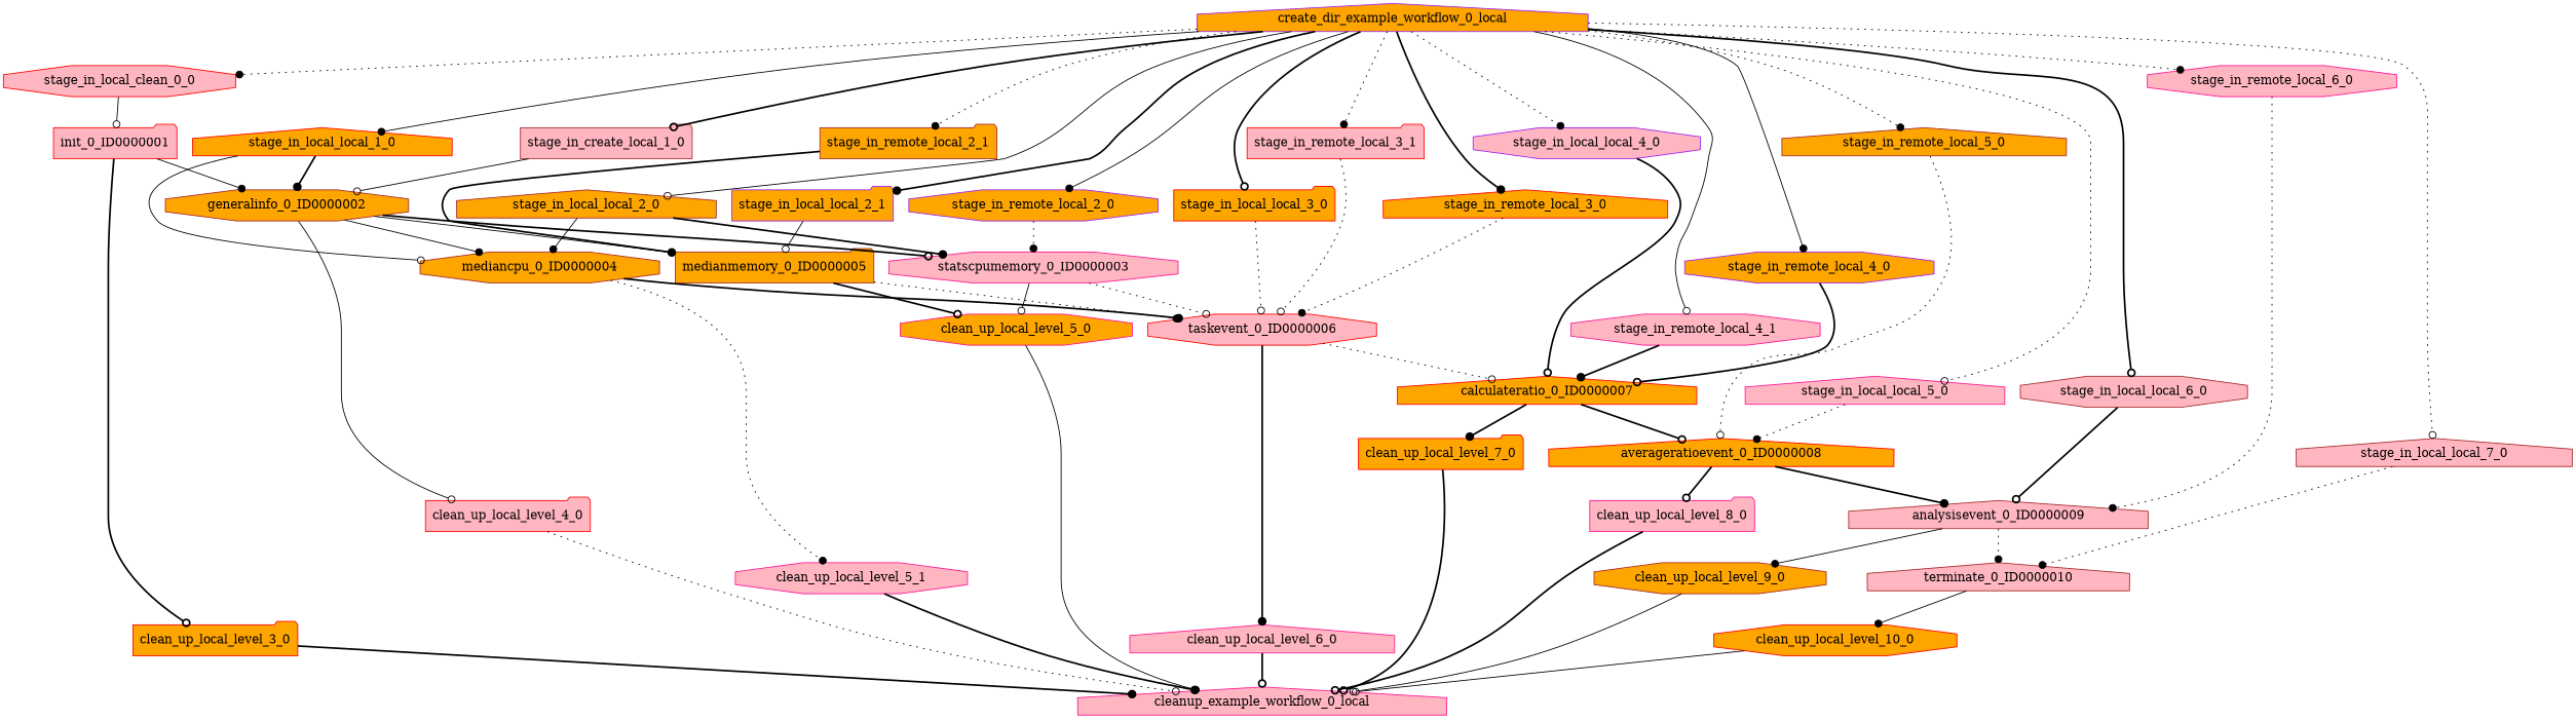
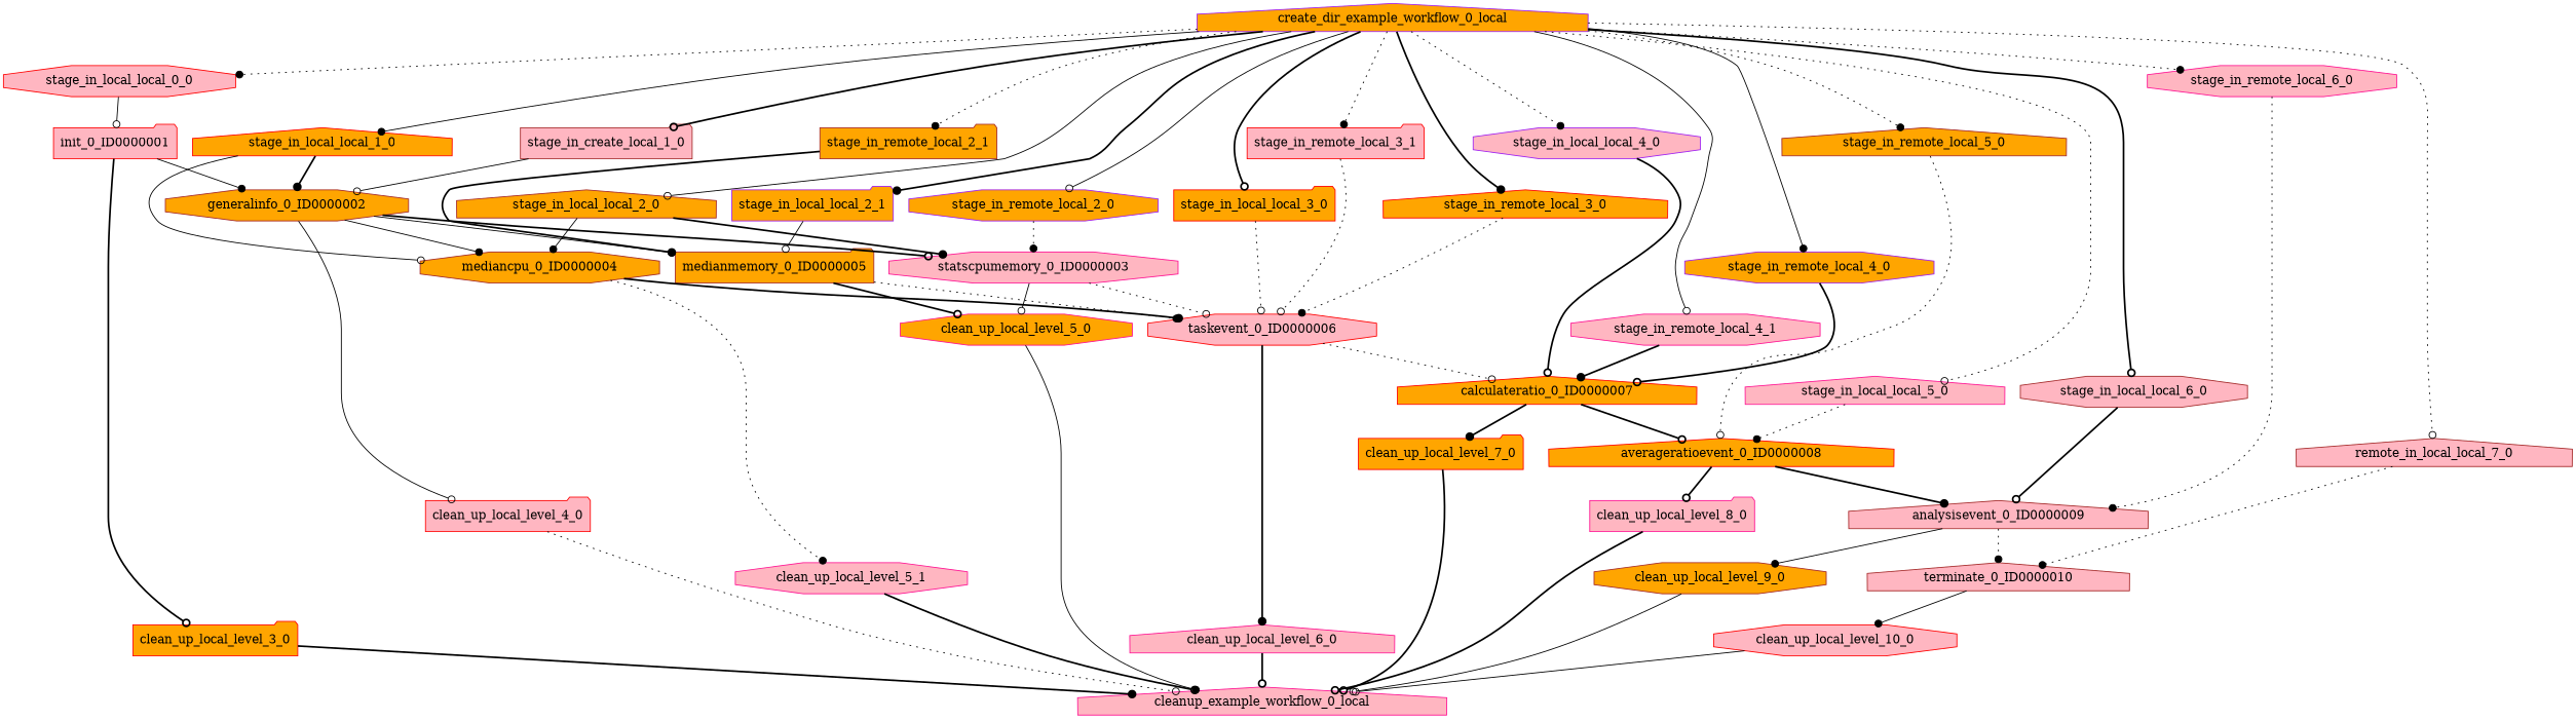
  digraph {
    node [color=red fillcolor=lightpink shape=octagon style=filled]
    edge [arrowhead=odot arrowsize=1.0 style=bold]
    n1 [label=clean_up_local_level_4_0 shape=folder]
    n2 [color=deeppink label=cleanup_example_workflow_0_local shape=house]
-   n3 [fillcolor=orange label=clean_up_local_level_10_0]
+   n3 [label=clean_up_local_level_10_0]
    n4 [color=brown fillcolor=orange label=stage_in_remote_local_5_0 shape=house]
    n5 [fillcolor=orange label=averageratioevent_0_ID0000008 shape=house]
    n6 [color=brown label=analysisevent_0_ID0000009 shape=house]
    n7 [color=deeppink label=clean_up_local_level_8_0 shape=folder]
    n8 [label=taskevent_0_ID0000006]
    n9 [color=deeppink label=clean_up_local_level_6_0 shape=house]
    n10 [fillcolor=orange label=calculateratio_0_ID0000007 shape=house]
    n11 [fillcolor=orange label=clean_up_local_level_7_0 shape=folder]
    n12 [color=purple label=stage_in_local_local_4_0]
    n13 [color=deeppink fillcolor=orange label=clean_up_local_level_5_0]
    n14 [color=deeppink label=clean_up_local_level_5_1]
    n15 [color=purple fillcolor=orange label=create_dir_example_workflow_0_local shape=house]
-   n16 [label=stage_in_local_clean_0_0]
+   n16 [label=stage_in_local_local_0_0]
    n17 [color=brown label=stage_in_local_local_6_0]
    n18 [color=brown fillcolor=orange label=stage_in_remote_local_2_1 shape=folder]
    n19 [color=brown fillcolor=orange label=stage_in_local_local_2_0 shape=house]
    n20 [color=purple fillcolor=orange label=stage_in_local_local_2_1 shape=folder]
    n21 [color=brown label=stage_in_create_local_1_0 shape=folder]
    n22 [fillcolor=orange label=stage_in_local_local_3_0 shape=folder]
    n23 [color=deeppink label=stage_in_local_local_5_0 shape=house]
-   n24 [color=brown label=stage_in_local_local_7_0 shape=house]
+   n24 [color=brown label=remote_in_local_local_7_0 shape=house]
    n25 [fillcolor=orange label=stage_in_local_local_1_0 shape=house]
    n26 [color=deeppink label=stage_in_remote_local_4_1]
    n27 [color=purple fillcolor=orange label=stage_in_remote_local_4_0]
    n28 [color=purple fillcolor=orange label=stage_in_remote_local_2_0]
    n29 [label=stage_in_remote_local_3_1 shape=folder]
    n30 [color=deeppink label=stage_in_remote_local_6_0]
    n31 [fillcolor=orange label=stage_in_remote_local_3_0 shape=house]
    n32 [label=init_0_ID0000001 shape=folder]
    n33 [color=brown fillcolor=orange label=medianmemory_0_ID0000005 shape=folder]
    n34 [color=brown fillcolor=orange label=mediancpu_0_ID0000004]
    n35 [color=deeppink label=statscpumemory_0_ID0000003]
    n36 [color=brown fillcolor=orange label=generalinfo_0_ID0000002]
    n37 [color=brown label=terminate_0_ID0000010 shape=house]
    n38 [fillcolor=orange label=clean_up_local_level_3_0 shape=folder]
    n39 [color=brown fillcolor=orange label=clean_up_local_level_9_0]
    n1 -> n2 [style=dotted]
    n3 -> n2 [style=solid]
    n4 -> n5 [style=dotted]
    n5 -> n6 [arrowhead=dot]
    n5 -> n7
    n6 -> n37 [arrowhead=dot style=dotted]
    n6 -> n39 [arrowhead=dot style=solid]
    n7 -> n2
    n8 -> n9 [arrowhead=dot]
    n8 -> n10 [style=dotted]
    n9 -> n2
    n10 -> n5
    n10 -> n11 [arrowhead=dot]
    n11 -> n2
    n12 -> n10
    n13 -> n2 [arrowhead=dot style=solid]
    n14 -> n2
    n15 -> n4 [arrowhead=dot style=dotted]
    n15 -> n12 [arrowhead=dot style=dotted]
    n15 -> n16 [arrowhead=dot style=dotted]
    n15 -> n17
    n15 -> n18 [arrowhead=dot style=dotted]
    n15 -> n19 [style=solid]
    n15 -> n20 [arrowhead=dot]
    n15 -> n21
    n15 -> n22
    n15 -> n23 [style=dotted]
    n15 -> n24 [style=dotted]
    n15 -> n25 [arrowhead=dot style=solid]
    n15 -> n26 [style=solid]
    n15 -> n27 [arrowhead=dot style=solid]
-   n15 -> n28 [arrowhead=dot style=solid]
+   n15 -> n28 [style=solid]
    n15 -> n29 [arrowhead=dot style=dotted]
    n15 -> n30 [arrowhead=dot style=dotted]
    n15 -> n31 [arrowhead=dot]
    n16 -> n32 [style=solid]
    n17 -> n6
    n18 -> n33
    n19 -> n34 [arrowhead=dot style=solid]
    n19 -> n35 [arrowhead=dot]
    n20 -> n33 [style=solid]
    n21 -> n36 [style=solid]
    n22 -> n8 [style=dotted]
    n23 -> n5 [arrowhead=dot style=dotted]
    n24 -> n37 [arrowhead=dot style=dotted]
    n25 -> n34 [style=solid]
    n25 -> n36 [arrowhead=dot]
    n26 -> n10 [arrowhead=dot]
    n27 -> n10
    n28 -> n35 [arrowhead=dot style=dotted]
    n29 -> n8 [style=dotted]
    n30 -> n6 [arrowhead=dot style=dotted]
    n31 -> n8 [arrowhead=dot style=dotted]
    n32 -> n36 [arrowhead=dot style=solid]
    n32 -> n38
    n33 -> n8 [arrowhead=dot style=dotted]
    n33 -> n13
    n34 -> n8 [arrowhead=dot]
    n34 -> n14 [arrowhead=dot style=dotted]
    n35 -> n8 [style=dotted]
    n35 -> n13 [style=solid]
    n36 -> n1 [style=solid]
    n36 -> n33 [arrowhead=dot style=solid]
    n36 -> n34 [arrowhead=dot style=solid]
    n36 -> n35
    n37 -> n3 [arrowhead=dot style=solid]
    n38 -> n2 [arrowhead=dot]
    n39 -> n2 [style=solid]
  }
